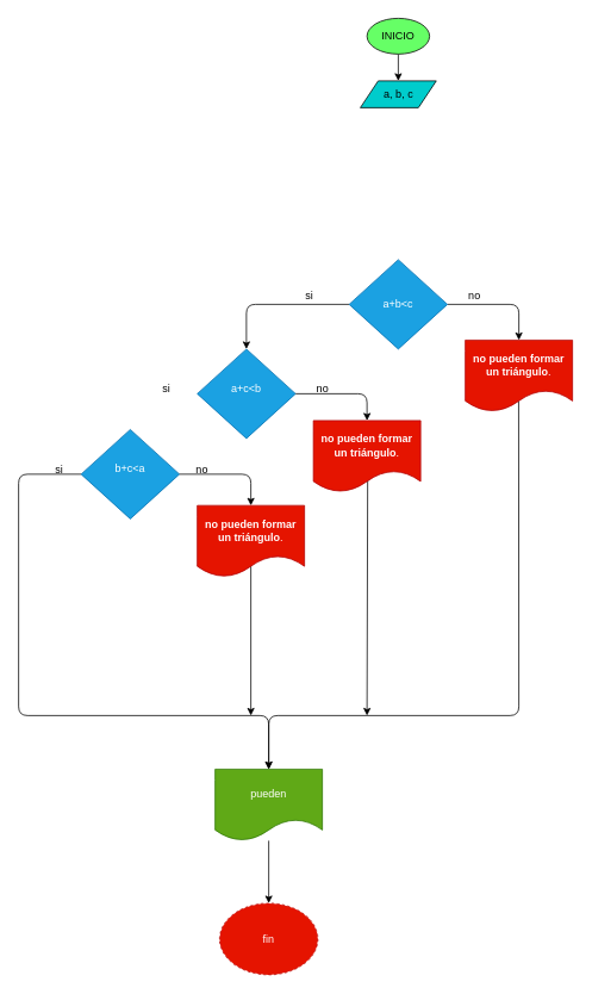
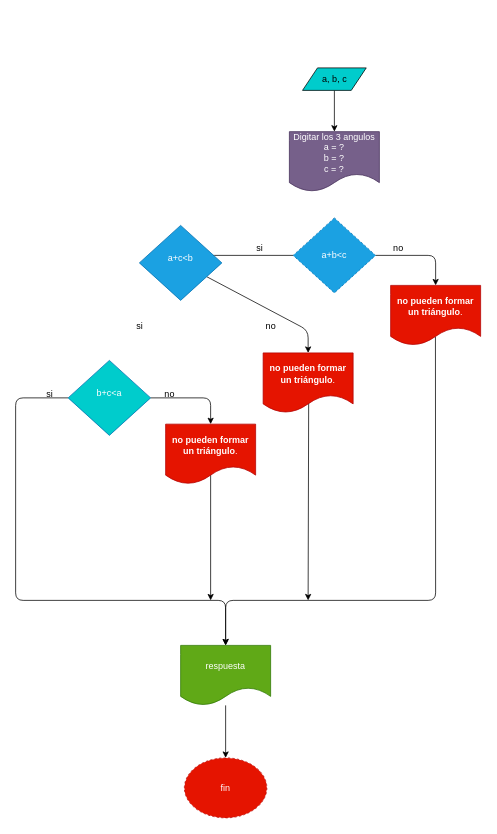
  <mxCell id="0" />
  <mxCell id="1" parent="0" />
- <mxCell id="2" value="" style="edgeStyle=none;html=1;" parent="1" source="3" target="5" edge="1"><mxGeometry relative="1" as="geometry" /></mxCell>
- <mxCell id="3" value="INICIO" style="ellipse;whiteSpace=wrap;html=1;fillColor=#66FF66;" parent="1" vertex="1"><mxGeometry x="410" y="20" width="70" height="40" as="geometry" /></mxCell>
+ <mxCell id="4" value="" style="edgeStyle=none;html=1;" parent="1" source="5" target="6" edge="1"><mxGeometry relative="1" as="geometry" /></mxCell>
  <mxCell id="5" value="a, b, c" style="shape=parallelogram;perimeter=parallelogramPerimeter;whiteSpace=wrap;html=1;fixedSize=1;fillColor=#00CCCC;" parent="1" vertex="1"><mxGeometry x="402.5" y="90" width="85" height="30" as="geometry" /></mxCell>
+ <mxCell id="6" value="Digitar los 3 angulos&lt;br&gt;a = ?&lt;br&gt;b = ?&lt;br&gt;c = ?" style="shape=document;whiteSpace=wrap;html=1;boundedLbl=1;fillColor=#76608a;strokeColor=#432D57;fontColor=#ffffff;" parent="1" vertex="1"><mxGeometry x="385" y="175" width="120" height="80" as="geometry" /></mxCell>
  <mxCell id="7" style="edgeStyle=none;html=1;entryX=0.5;entryY=0;entryDx=0;entryDy=0;" parent="1" source="9" target="11" edge="1"><mxGeometry relative="1" as="geometry"><Array as="points"><mxPoint x="580" y="340" /></Array></mxGeometry></mxCell>
  <mxCell id="8" value="" style="edgeStyle=none;html=1;" parent="1" source="9" target="14" edge="1"><mxGeometry relative="1" as="geometry"><Array as="points"><mxPoint x="275" y="340" /></Array></mxGeometry></mxCell>
- <mxCell id="9" value="&lt;span class=&quot;base&quot;&gt;&lt;span class=&quot;mord mathnormal&quot;&gt;a&lt;/span&gt;&lt;span class=&quot;mspace&quot;&gt;&lt;/span&gt;&lt;span class=&quot;mbin&quot;&gt;+&lt;/span&gt;&lt;span class=&quot;mspace&quot;&gt;&lt;/span&gt;&lt;/span&gt;&lt;span class=&quot;base&quot;&gt;&lt;span class=&quot;strut&quot;&gt;&lt;/span&gt;&lt;span class=&quot;mord mathnormal&quot;&gt;b&amp;lt;&lt;/span&gt;&lt;/span&gt;&lt;span class=&quot;base&quot;&gt;&lt;span class=&quot;mord mathnormal&quot;&gt;c&lt;/span&gt;&lt;/span&gt;" style="rhombus;whiteSpace=wrap;html=1;fillColor=#1ba1e2;strokeColor=#006EAF;fontColor=#ffffff;" parent="1" vertex="1"><mxGeometry x="390" y="290" width="110" height="100" as="geometry" /></mxCell>
+ <mxCell id="9" value="&lt;span class=&quot;base&quot;&gt;&lt;span class=&quot;mord mathnormal&quot;&gt;a&lt;/span&gt;&lt;span class=&quot;mspace&quot;&gt;&lt;/span&gt;&lt;span class=&quot;mbin&quot;&gt;+&lt;/span&gt;&lt;span class=&quot;mspace&quot;&gt;&lt;/span&gt;&lt;/span&gt;&lt;span class=&quot;base&quot;&gt;&lt;span class=&quot;strut&quot;&gt;&lt;/span&gt;&lt;span class=&quot;mord mathnormal&quot;&gt;b&amp;lt;&lt;/span&gt;&lt;/span&gt;&lt;span class=&quot;base&quot;&gt;&lt;span class=&quot;mord mathnormal&quot;&gt;c&lt;/span&gt;&lt;/span&gt;" style="rhombus;whiteSpace=wrap;html=1;fillColor=#1ba1e2;strokeColor=#006EAF;fontColor=#ffffff;dashed=1;" parent="1" vertex="1"><mxGeometry x="390" y="290" width="110" height="100" as="geometry" /></mxCell>
  <mxCell id="10" style="edgeStyle=none;html=1;entryX=0.5;entryY=0;entryDx=0;entryDy=0;exitX=0.498;exitY=0.854;exitDx=0;exitDy=0;exitPerimeter=0;" parent="1" source="11" target="27" edge="1"><mxGeometry relative="1" as="geometry"><Array as="points"><mxPoint x="580" y="800" /><mxPoint x="300" y="800" /></Array></mxGeometry></mxCell>
  <mxCell id="11" value="&lt;strong data-end=&quot;778&quot; data-start=&quot;745&quot;&gt;no pueden formar un triángulo&lt;/strong&gt;." style="shape=document;whiteSpace=wrap;html=1;boundedLbl=1;fillColor=#e51400;strokeColor=#B20000;fontColor=#ffffff;" parent="1" vertex="1"><mxGeometry x="520" y="380" width="120" height="80" as="geometry" /></mxCell>
  <mxCell id="12" value="no" style="text;html=1;align=center;verticalAlign=middle;resizable=0;points=[];autosize=1;strokeColor=none;fillColor=none;" parent="1" vertex="1"><mxGeometry x="510" y="315" width="40" height="30" as="geometry" /></mxCell>
  <mxCell id="13" style="edgeStyle=none;html=1;entryX=0.5;entryY=0;entryDx=0;entryDy=0;" parent="1" source="14" target="16" edge="1"><mxGeometry relative="1" as="geometry"><Array as="points"><mxPoint x="410" y="440" /></Array></mxGeometry></mxCell>
- <mxCell id="14" value="&lt;span class=&quot;katex-display&quot;&gt;&lt;span class=&quot;katex&quot;&gt;&lt;span aria-hidden=&quot;true&quot; class=&quot;katex-html&quot;&gt;&lt;span class=&quot;base&quot;&gt;&lt;span class=&quot;mord mathnormal&quot;&gt;a&lt;/span&gt;&lt;span class=&quot;mspace&quot;&gt;&lt;/span&gt;&lt;span class=&quot;mbin&quot;&gt;+&lt;/span&gt;&lt;span class=&quot;mspace&quot;&gt;&lt;/span&gt;&lt;/span&gt;&lt;span class=&quot;base&quot;&gt;&lt;span class=&quot;strut&quot;&gt;&lt;/span&gt;&lt;span class=&quot;mord mathnormal&quot;&gt;c&amp;lt;&lt;/span&gt;&lt;/span&gt;&lt;span class=&quot;base&quot;&gt;&lt;span class=&quot;mord mathnormal&quot;&gt;b&lt;/span&gt;&lt;/span&gt;&lt;/span&gt;&lt;/span&gt;&lt;/span&gt;&lt;p data-end=&quot;1040&quot; data-start=&quot;926&quot;&gt;&lt;/p&gt;" style="rhombus;whiteSpace=wrap;html=1;fillColor=#1ba1e2;strokeColor=#006EAF;fontColor=#ffffff;" parent="1" vertex="1"><mxGeometry x="220" y="390" width="110" height="100" as="geometry" /></mxCell>
+ <mxCell id="14" value="&lt;span class=&quot;katex-display&quot;&gt;&lt;span class=&quot;katex&quot;&gt;&lt;span aria-hidden=&quot;true&quot; class=&quot;katex-html&quot;&gt;&lt;span class=&quot;base&quot;&gt;&lt;span class=&quot;mord mathnormal&quot;&gt;a&lt;/span&gt;&lt;span class=&quot;mspace&quot;&gt;&lt;/span&gt;&lt;span class=&quot;mbin&quot;&gt;+&lt;/span&gt;&lt;span class=&quot;mspace&quot;&gt;&lt;/span&gt;&lt;/span&gt;&lt;span class=&quot;base&quot;&gt;&lt;span class=&quot;strut&quot;&gt;&lt;/span&gt;&lt;span class=&quot;mord mathnormal&quot;&gt;c&amp;lt;&lt;/span&gt;&lt;/span&gt;&lt;span class=&quot;base&quot;&gt;&lt;span class=&quot;mord mathnormal&quot;&gt;b&lt;/span&gt;&lt;/span&gt;&lt;/span&gt;&lt;/span&gt;&lt;/span&gt;&lt;p data-end=&quot;1040&quot; data-start=&quot;926&quot;&gt;&lt;/p&gt;" style="rhombus;whiteSpace=wrap;html=1;fillColor=#1ba1e2;strokeColor=#006EAF;fontColor=#ffffff;" parent="1" vertex="1"><mxGeometry x="185" y="300" width="110" height="100" as="geometry" /></mxCell>
  <mxCell id="15" style="edgeStyle=none;html=1;exitX=0.506;exitY=0.83;exitDx=0;exitDy=0;exitPerimeter=0;" parent="1" source="16" edge="1"><mxGeometry relative="1" as="geometry"><mxPoint x="410" y="800" as="targetPoint" /></mxGeometry></mxCell>
  <mxCell id="16" value="&lt;strong data-end=&quot;778&quot; data-start=&quot;745&quot;&gt;no pueden formar un triángulo&lt;/strong&gt;." style="shape=document;whiteSpace=wrap;html=1;boundedLbl=1;fillColor=#e51400;strokeColor=#B20000;fontColor=#ffffff;" parent="1" vertex="1"><mxGeometry x="350" y="470" width="120" height="80" as="geometry" /></mxCell>
  <mxCell id="17" value="no" style="text;html=1;align=center;verticalAlign=middle;resizable=0;points=[];autosize=1;strokeColor=none;fillColor=none;" parent="1" vertex="1"><mxGeometry x="340" y="420" width="40" height="30" as="geometry" /></mxCell>
  <mxCell id="18" value="" style="edgeStyle=none;html=1;entryX=0.5;entryY=0;entryDx=0;entryDy=0;" parent="1" source="19" target="27" edge="1"><mxGeometry relative="1" as="geometry"><Array as="points"><mxPoint x="20" y="530" /><mxPoint x="20" y="800" /><mxPoint x="300" y="800" /></Array></mxGeometry></mxCell>
- <mxCell id="19" value="&lt;span class=&quot;base&quot;&gt;&lt;span class=&quot;mord mathnormal&quot;&gt;b&lt;/span&gt;&lt;span class=&quot;mspace&quot;&gt;&lt;/span&gt;&lt;span class=&quot;mbin&quot;&gt;+&lt;/span&gt;&lt;span class=&quot;mspace&quot;&gt;&lt;/span&gt;&lt;/span&gt;&lt;span class=&quot;base&quot;&gt;&lt;span class=&quot;strut&quot;&gt;&lt;/span&gt;&lt;span class=&quot;mord mathnormal&quot;&gt;c&amp;lt;&lt;/span&gt;&lt;/span&gt;&lt;span class=&quot;base&quot;&gt;&lt;span class=&quot;mord mathnormal&quot;&gt;a&lt;/span&gt;&lt;/span&gt;&lt;br&gt;&lt;p data-end=&quot;1040&quot; data-start=&quot;926&quot;&gt;&lt;/p&gt;" style="rhombus;whiteSpace=wrap;html=1;fillColor=#1ba1e2;strokeColor=#006EAF;fontColor=#ffffff;" parent="1" vertex="1"><mxGeometry x="90" y="480" width="110" height="100" as="geometry" /></mxCell>
+ <mxCell id="19" value="&lt;span class=&quot;base&quot;&gt;&lt;span class=&quot;mord mathnormal&quot;&gt;b&lt;/span&gt;&lt;span class=&quot;mspace&quot;&gt;&lt;/span&gt;&lt;span class=&quot;mbin&quot;&gt;+&lt;/span&gt;&lt;span class=&quot;mspace&quot;&gt;&lt;/span&gt;&lt;/span&gt;&lt;span class=&quot;base&quot;&gt;&lt;span class=&quot;strut&quot;&gt;&lt;/span&gt;&lt;span class=&quot;mord mathnormal&quot;&gt;c&amp;lt;&lt;/span&gt;&lt;/span&gt;&lt;span class=&quot;base&quot;&gt;&lt;span class=&quot;mord mathnormal&quot;&gt;a&lt;/span&gt;&lt;/span&gt;&lt;br&gt;&lt;p data-end=&quot;1040&quot; data-start=&quot;926&quot;&gt;&lt;/p&gt;" style="rhombus;whiteSpace=wrap;html=1;fillColor=#00cccc;strokeColor=#006EAF;fontColor=#ffffff;" parent="1" vertex="1"><mxGeometry x="90" y="480" width="110" height="100" as="geometry" /></mxCell>
  <mxCell id="20" style="edgeStyle=none;html=1;entryX=0.5;entryY=0;entryDx=0;entryDy=0;exitX=1;exitY=0.5;exitDx=0;exitDy=0;" parent="1" source="19" target="22" edge="1"><mxGeometry relative="1" as="geometry"><mxPoint x="200" y="525" as="sourcePoint" /><Array as="points"><mxPoint x="280" y="530" /></Array></mxGeometry></mxCell>
  <mxCell id="21" style="edgeStyle=none;html=1;exitX=0.5;exitY=0.842;exitDx=0;exitDy=0;exitPerimeter=0;" parent="1" source="22" edge="1"><mxGeometry relative="1" as="geometry"><mxPoint x="280" y="800" as="targetPoint" /><mxPoint x="280" y="645" as="sourcePoint" /></mxGeometry></mxCell>
  <mxCell id="22" value="&lt;strong data-end=&quot;778&quot; data-start=&quot;745&quot;&gt;no pueden formar un triángulo&lt;/strong&gt;." style="shape=document;whiteSpace=wrap;html=1;boundedLbl=1;fillColor=#e51400;strokeColor=#B20000;fontColor=#ffffff;" parent="1" vertex="1"><mxGeometry x="220" y="565" width="120" height="80" as="geometry" /></mxCell>
  <mxCell id="23" value="no" style="text;html=1;align=center;verticalAlign=middle;resizable=0;points=[];autosize=1;strokeColor=none;fillColor=none;" parent="1" vertex="1"><mxGeometry x="205" y="510" width="40" height="30" as="geometry" /></mxCell>
  <mxCell id="24" value="si" style="text;html=1;align=center;verticalAlign=middle;resizable=0;points=[];autosize=1;strokeColor=none;fillColor=none;" parent="1" vertex="1"><mxGeometry x="330" y="315" width="30" height="30" as="geometry" /></mxCell>
  <mxCell id="25" value="si" style="text;html=1;align=center;verticalAlign=middle;resizable=0;points=[];autosize=1;strokeColor=none;fillColor=none;" parent="1" vertex="1"><mxGeometry x="170" y="420" width="30" height="30" as="geometry" /></mxCell>
  <mxCell id="26" value="" style="edgeStyle=none;html=1;" parent="1" source="27" target="28" edge="1"><mxGeometry relative="1" as="geometry" /></mxCell>
- <mxCell id="27" value="pueden" style="shape=document;whiteSpace=wrap;html=1;boundedLbl=1;fillColor=#60a917;strokeColor=#2D7600;fontColor=#ffffff;" parent="1" vertex="1"><mxGeometry x="240" y="860" width="120" height="80" as="geometry" /></mxCell>
+ <mxCell id="27" value="respuesta" style="shape=document;whiteSpace=wrap;html=1;boundedLbl=1;fillColor=#60a917;strokeColor=#2D7600;fontColor=#ffffff;" parent="1" vertex="1"><mxGeometry x="240" y="860" width="120" height="80" as="geometry" /></mxCell>
  <mxCell id="28" value="fin" style="ellipse;whiteSpace=wrap;html=1;fillColor=#e51400;strokeColor=#B20000;fontColor=#ffffff;dashed=1;" parent="1" vertex="1"><mxGeometry x="245" y="1010" width="110" height="80" as="geometry" /></mxCell>
  <mxCell id="29" value="si" style="text;html=1;align=center;verticalAlign=middle;resizable=0;points=[];autosize=1;strokeColor=none;fillColor=none;" parent="1" vertex="1"><mxGeometry x="50" y="510" width="30" height="30" as="geometry" /></mxCell>
